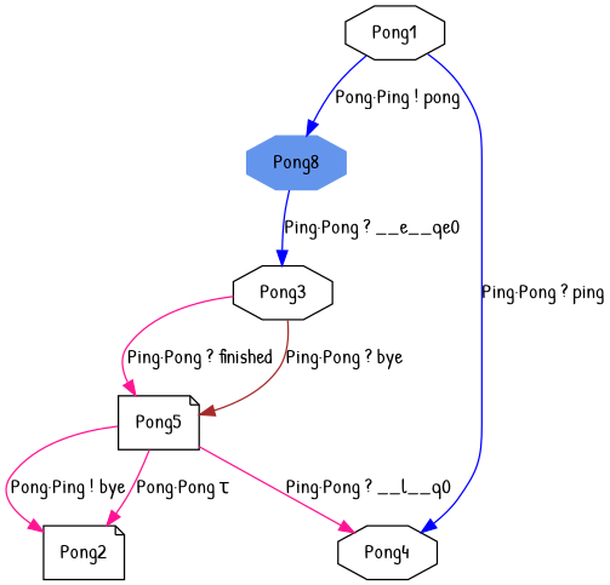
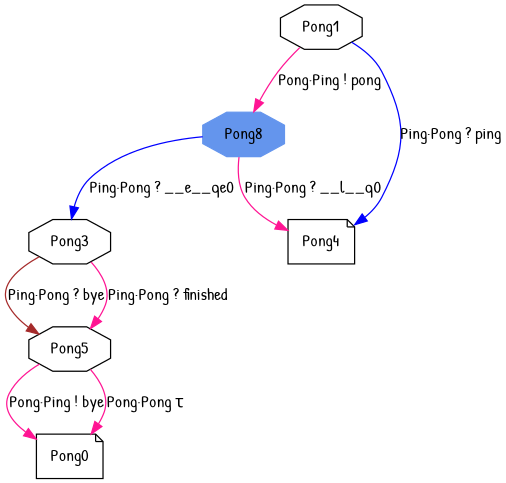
  digraph {
    fontname="Patrick Hand"
    node [fontname="Patrick Hand" shape=octagon]
    edge [color=deeppink fontname="Patrick Hand"]
    n1 [color=cornflowerblue label=Pong8 style=filled]
    n2 [label=Pong3]
-   n3 [label=Pong4]
+   n3 [label=Pong4 shape=note]
    n4 [label=Pong1]
-   n5 [label=Pong2 shape=note]
-   n6 [label=Pong5 shape=note]
+   n5 [label=Pong0 shape=note]
+   n6 [label=Pong5]
    subgraph sub_1 {
      label=Pong
      n1
      n2
      n3
      n4
      n5
      n6
    }
    n1 -> n2 [color=blue label="Ping&middot;Pong ? __e__qe0"]
-   n6 -> n3 [label="Ping&middot;Pong ? __l__q0"]
+   n1 -> n3 [label="Ping&middot;Pong ? __l__q0"]
    n2 -> n6 [color=brown label="Ping&middot;Pong ? bye"]
    n2 -> n6 [label="Ping&middot;Pong ? finished"]
-   n4 -> n1 [color=blue label="Pong&middot;Ping ! pong"]
+   n4 -> n1 [label="Pong&middot;Ping ! pong"]
    n4 -> n3 [color=blue label="Ping&middot;Pong ? ping"]
    n6 -> n5 [label="Pong&middot;Ping ! bye"]
    n6 -> n5 [label="Pong&middot;Pong &tau; "]
  }
